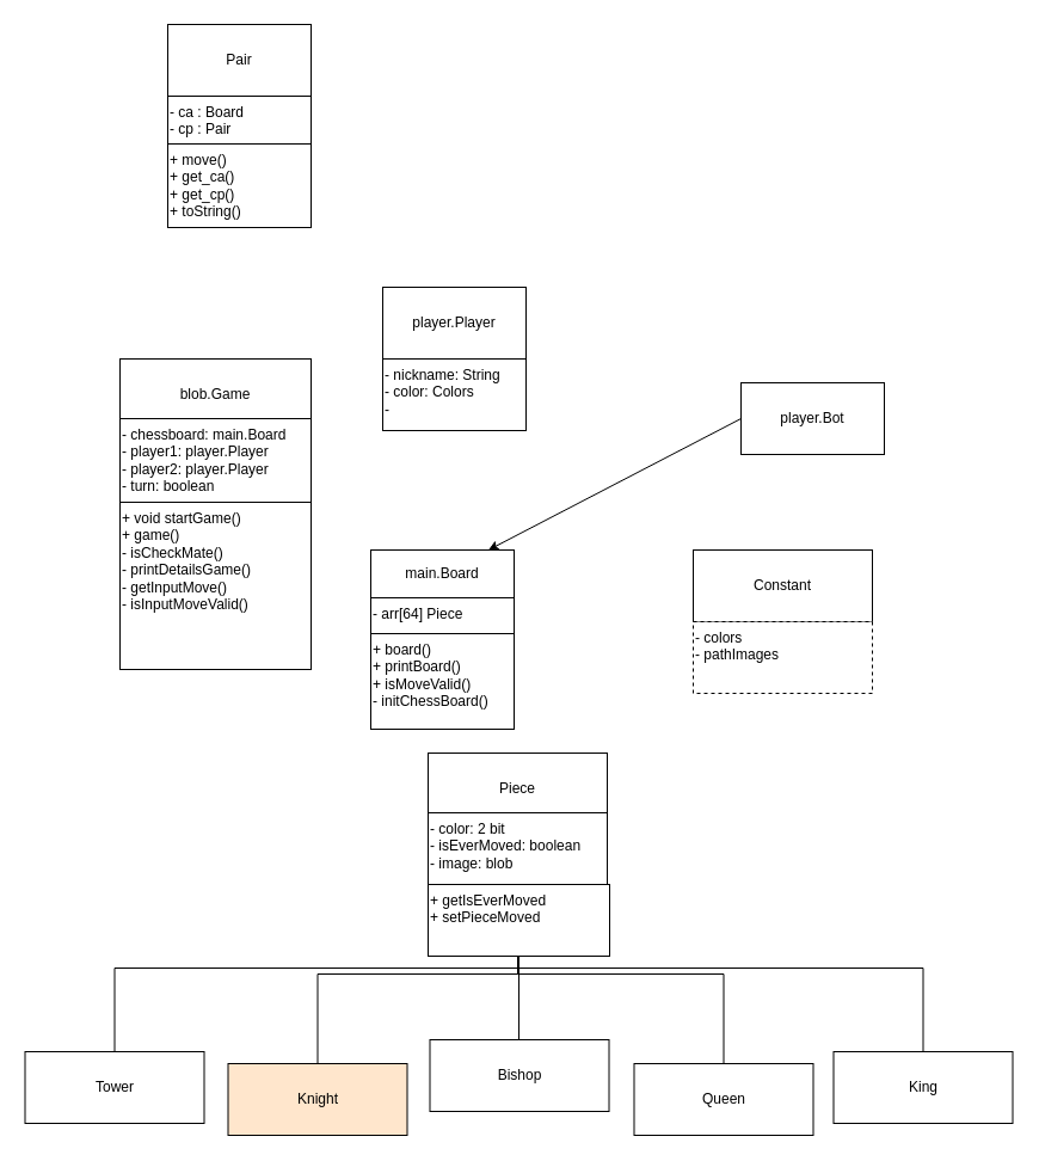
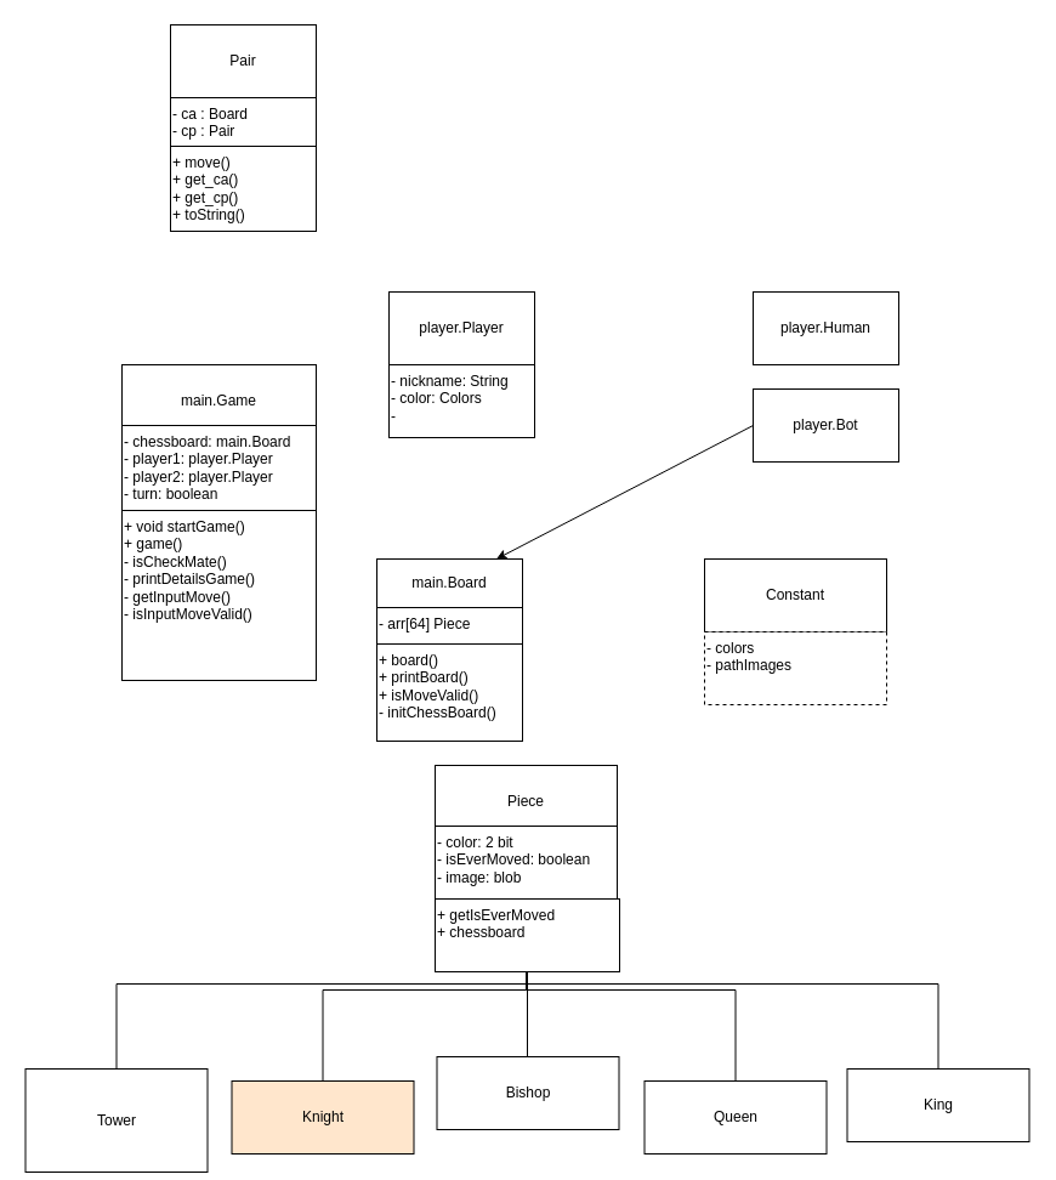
  <mxCell id="0" />
  <mxCell id="1" parent="0" />
- <mxCell id="2" value="blob.Game" style="rounded=0;whiteSpace=wrap;html=1;" parent="1" vertex="1"><mxGeometry x="100" y="300" width="160" height="60" as="geometry" /></mxCell>
+ <mxCell id="2" value="main.Game" style="rounded=0;whiteSpace=wrap;html=1;" parent="1" vertex="1"><mxGeometry x="100" y="300" width="160" height="60" as="geometry" /></mxCell>
  <mxCell id="3" value="- chessboard: main.Board&lt;br&gt;- player1: player.Player&lt;br&gt;- player2: player.Player&lt;br&gt;- turn: boolean&lt;br&gt;&lt;div&gt;&lt;br&gt;&lt;/div&gt;" style="rounded=0;whiteSpace=wrap;html=1;align=left;verticalAlign=top;" parent="1" vertex="1"><mxGeometry x="100" y="350" width="160" height="70" as="geometry" /></mxCell>
  <mxCell id="4" value="+ void startGame()&lt;br&gt;+ game()&lt;br&gt;- isCheckMate()&lt;br&gt;- printDetailsGame()&lt;br&gt;- getInputMove()&lt;br&gt;- isInputMoveValid()" style="rounded=0;whiteSpace=wrap;html=1;align=left;horizontal=1;verticalAlign=top;" parent="1" vertex="1"><mxGeometry x="100" y="420" width="160" height="140" as="geometry" /></mxCell>
  <mxCell id="5" value="main.Board" style="rounded=0;whiteSpace=wrap;html=1;" parent="1" vertex="1"><mxGeometry x="310" y="460" width="120" height="40" as="geometry" /></mxCell>
  <mxCell id="6" value="- arr[64] Piece&lt;br&gt;&lt;br&gt;&lt;div&gt;&lt;br&gt;&lt;/div&gt;" style="rounded=0;whiteSpace=wrap;html=1;align=left;verticalAlign=top;" parent="1" vertex="1"><mxGeometry x="310" y="500" width="120" height="30" as="geometry" /></mxCell>
  <mxCell id="7" value="+ board()&lt;br&gt;+ printBoard()&lt;br&gt;+ isMoveValid()&lt;div&gt;- initChessBoard()&lt;/div&gt;" style="rounded=0;whiteSpace=wrap;html=1;align=left;verticalAlign=top;" parent="1" vertex="1"><mxGeometry x="310" y="530" width="120" height="80" as="geometry" /></mxCell>
  <mxCell id="8" value="Piece" style="rounded=0;whiteSpace=wrap;html=1;" parent="1" vertex="1"><mxGeometry x="358" y="630" width="150" height="60" as="geometry" /></mxCell>
  <mxCell id="9" value="- color: 2 bit&lt;br&gt;- isEverMoved: boolean&lt;br&gt;- image: blob" style="rounded=0;whiteSpace=wrap;html=1;align=left;verticalAlign=top;" parent="1" vertex="1"><mxGeometry x="358" y="680" width="150" height="60" as="geometry" /></mxCell>
  <mxCell id="10" style="edgeStyle=orthogonalEdgeStyle;rounded=0;orthogonalLoop=1;jettySize=auto;html=1;exitX=0.5;exitY=0;exitDx=0;exitDy=0;" parent="1" source="11" target="9" edge="1"><mxGeometry relative="1" as="geometry" /></mxCell>
- <mxCell id="11" value="Tower" style="rounded=0;whiteSpace=wrap;html=1;" parent="1" vertex="1"><mxGeometry x="20.5" y="880" width="150" height="60" as="geometry" /></mxCell>
+ <mxCell id="11" value="Tower" style="rounded=0;whiteSpace=wrap;html=1;" parent="1" vertex="1"><mxGeometry x="20.5" y="880" width="150" height="85" as="geometry" /></mxCell>
  <mxCell id="12" style="edgeStyle=orthogonalEdgeStyle;rounded=0;orthogonalLoop=1;jettySize=auto;html=1;exitX=0.5;exitY=0;exitDx=0;exitDy=0;entryX=0.5;entryY=1;entryDx=0;entryDy=0;" parent="1" source="13" target="9" edge="1"><mxGeometry relative="1" as="geometry"><mxPoint x="430" y="740" as="targetPoint" /></mxGeometry></mxCell>
  <mxCell id="13" value="Knight" style="rounded=0;whiteSpace=wrap;html=1;fillColor=#ffe6cc;" parent="1" vertex="1"><mxGeometry x="190.5" y="890" width="150" height="60" as="geometry" /></mxCell>
  <mxCell id="14" style="edgeStyle=orthogonalEdgeStyle;rounded=0;orthogonalLoop=1;jettySize=auto;html=1;" parent="1" source="15" edge="1"><mxGeometry relative="1" as="geometry"><mxPoint x="434" y="740" as="targetPoint" /></mxGeometry></mxCell>
  <mxCell id="15" value="Bishop" style="rounded=0;whiteSpace=wrap;html=1;" parent="1" vertex="1"><mxGeometry x="359.5" y="870" width="150" height="60" as="geometry" /></mxCell>
  <mxCell id="16" style="edgeStyle=orthogonalEdgeStyle;rounded=0;orthogonalLoop=1;jettySize=auto;html=1;exitX=0.5;exitY=0;exitDx=0;exitDy=0;entryX=0.5;entryY=1;entryDx=0;entryDy=0;" parent="1" source="17" target="9" edge="1"><mxGeometry relative="1" as="geometry"><mxPoint x="440" y="740" as="targetPoint" /></mxGeometry></mxCell>
  <mxCell id="17" value="Queen" style="rounded=0;whiteSpace=wrap;html=1;" parent="1" vertex="1"><mxGeometry x="530.5" y="890" width="150" height="60" as="geometry" /></mxCell>
  <mxCell id="18" style="edgeStyle=orthogonalEdgeStyle;rounded=0;orthogonalLoop=1;jettySize=auto;html=1;exitX=0.5;exitY=0;exitDx=0;exitDy=0;entryX=0.5;entryY=1;entryDx=0;entryDy=0;" parent="1" source="19" target="9" edge="1"><mxGeometry relative="1" as="geometry" /></mxCell>
  <mxCell id="19" value="King" style="rounded=0;whiteSpace=wrap;html=1;" parent="1" vertex="1"><mxGeometry x="697.5" y="880" width="150" height="60" as="geometry" /></mxCell>
  <mxCell id="20" value="Constant" style="rounded=0;whiteSpace=wrap;html=1;" parent="1" vertex="1"><mxGeometry x="580" y="460" width="150" height="60" as="geometry" /></mxCell>
  <mxCell id="21" value="- colors&lt;br&gt;- pathImages" style="rounded=0;whiteSpace=wrap;html=1;align=left;verticalAlign=top;dashed=1;" parent="1" vertex="1"><mxGeometry x="580" y="520" width="150" height="60" as="geometry" /></mxCell>
  <mxCell id="22" value="player.Player" style="rounded=0;whiteSpace=wrap;html=1;" parent="1" vertex="1"><mxGeometry x="320" y="240" width="120" height="60" as="geometry" /></mxCell>
+ <mxCell id="23" value="player.Human" style="rounded=0;whiteSpace=wrap;html=1;" parent="1" vertex="1"><mxGeometry x="620" y="240" width="120" height="60" as="geometry" /></mxCell>
  <mxCell id="24" value="player.Bot" style="rounded=0;whiteSpace=wrap;html=1;" parent="1" vertex="1"><mxGeometry x="620" y="320" width="120" height="60" as="geometry" /></mxCell>
  <mxCell id="25" value="- nickname: String&lt;br&gt;- color: Colors&lt;br&gt;-&amp;nbsp;" style="rounded=0;whiteSpace=wrap;html=1;align=left;verticalAlign=top;" parent="1" vertex="1"><mxGeometry x="320" y="300" width="120" height="60" as="geometry" /></mxCell>
  <mxCell id="26" value="" style="endArrow=classic;html=1;rounded=0;exitX=0;exitY=0.5;exitDx=0;exitDy=0;" parent="1" source="24" target="5" edge="1"><mxGeometry width="50" height="50" relative="1" as="geometry"><mxPoint x="590" y="360" as="sourcePoint" /><mxPoint x="590" y="310" as="targetPoint" /></mxGeometry></mxCell>
  <mxCell id="27" value="Pair" style="rounded=0;whiteSpace=wrap;html=1;" parent="1" vertex="1"><mxGeometry x="140" y="20" width="120" height="60" as="geometry" /></mxCell>
  <mxCell id="28" value="- ca : Board&lt;div&gt;- cp : Pair&lt;/div&gt;" style="rounded=0;whiteSpace=wrap;html=1;align=left;verticalAlign=top;" parent="1" vertex="1"><mxGeometry x="140" y="80" width="120" height="40" as="geometry" /></mxCell>
  <mxCell id="29" value="+ move()&lt;div&gt;+ get_ca()&lt;/div&gt;&lt;div&gt;+ get_cp()&lt;/div&gt;&lt;div&gt;+ toString()&amp;nbsp;&lt;/div&gt;" style="rounded=0;whiteSpace=wrap;html=1;align=left;verticalAlign=top;" parent="1" vertex="1"><mxGeometry x="140" y="120" width="120" height="70" as="geometry" /></mxCell>
- <mxCell id="30" value="+ getIsEverMoved&lt;div&gt;+ setPieceMoved&lt;/div&gt;" style="rounded=0;whiteSpace=wrap;html=1;align=left;verticalAlign=top;" parent="1" vertex="1"><mxGeometry x="358" y="740" width="152" height="60" as="geometry" /></mxCell>
+ <mxCell id="30" value="+ getIsEverMoved&lt;div&gt;+ chessboard&lt;/div&gt;" style="rounded=0;whiteSpace=wrap;html=1;align=left;verticalAlign=top;" parent="1" vertex="1"><mxGeometry x="358" y="740" width="152" height="60" as="geometry" /></mxCell>
